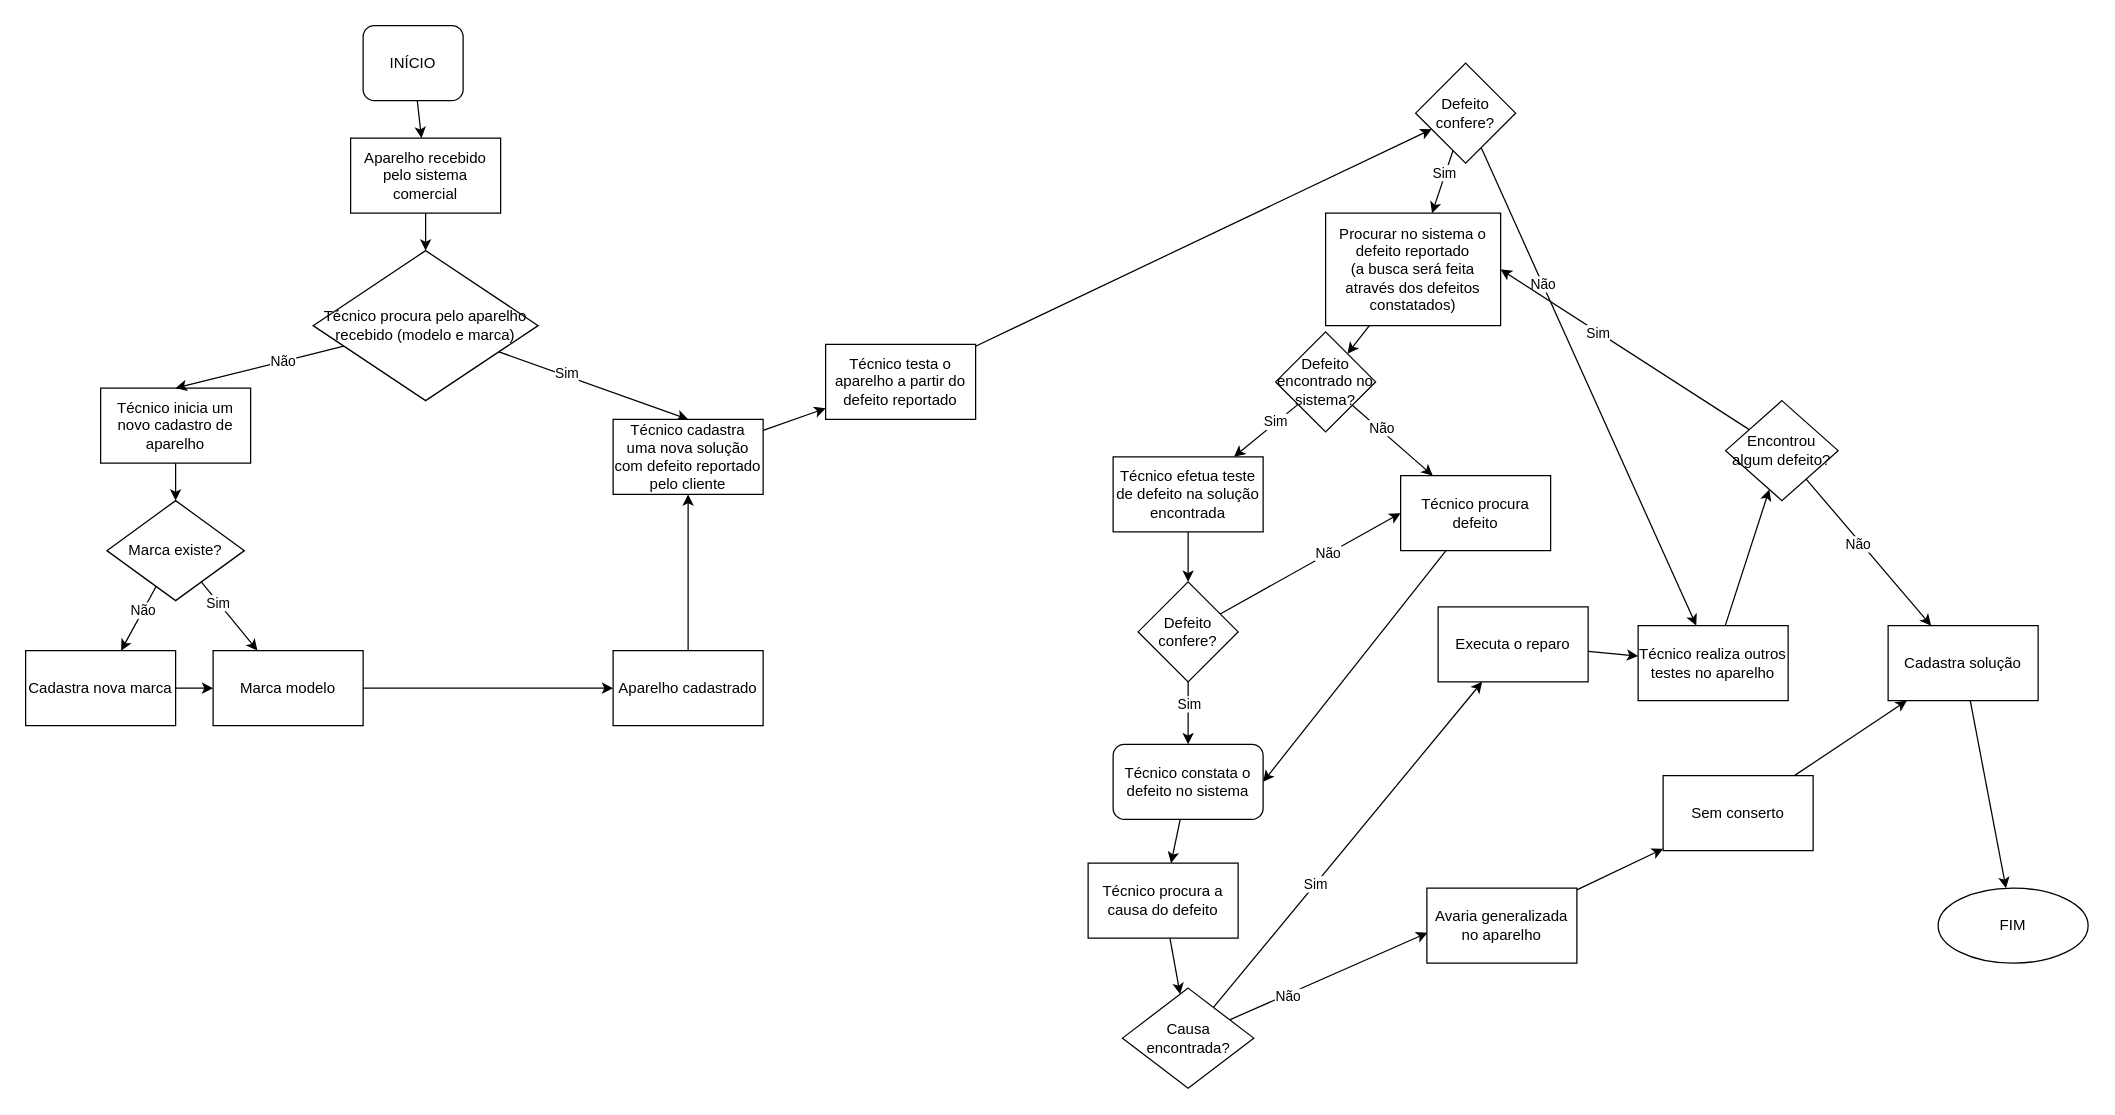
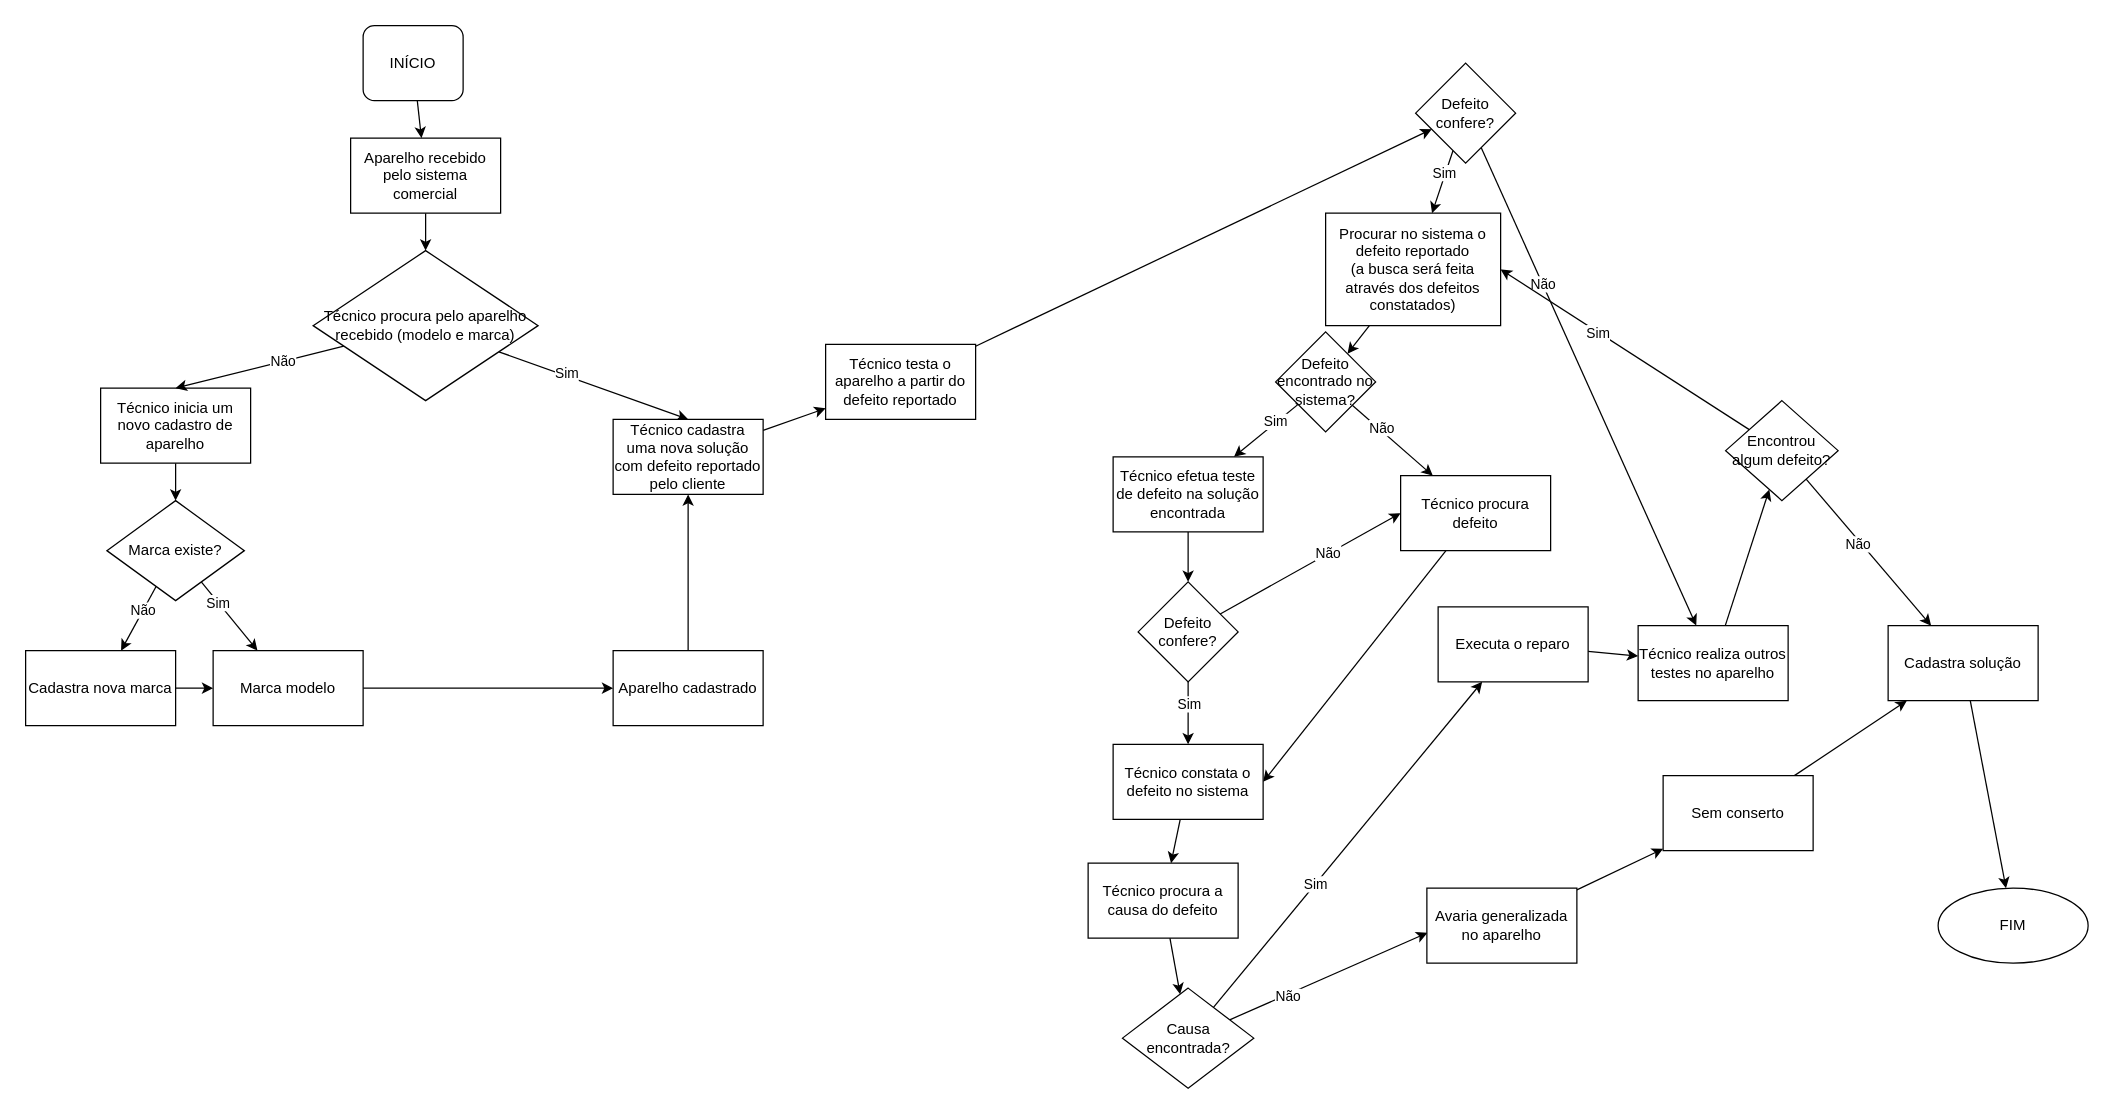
  <mxCell id="0" />
  <mxCell id="1" parent="0" />
  <mxCell id="2" value="" style="edgeStyle=none;html=1;" edge="1" parent="1" source="3" target="21"><mxGeometry relative="1" as="geometry" /></mxCell>
  <mxCell id="3" value="Aparelho recebido pelo sistema comercial" style="rounded=0;whiteSpace=wrap;html=1;" vertex="1" parent="1"><mxGeometry x="280" y="110" width="120" height="60" as="geometry" /></mxCell>
  <mxCell id="4" value="" style="edgeStyle=none;html=1;" edge="1" parent="1" source="5" target="38"><mxGeometry relative="1" as="geometry" /></mxCell>
  <mxCell id="5" value="Técnico inicia um novo cadastro de aparelho" style="rounded=0;whiteSpace=wrap;html=1;" vertex="1" parent="1"><mxGeometry x="80" y="310" width="120" height="60" as="geometry" /></mxCell>
  <mxCell id="6" value="" style="edgeStyle=none;html=1;" edge="1" parent="1" source="7" target="12"><mxGeometry relative="1" as="geometry" /></mxCell>
  <mxCell id="7" value="Técnico testa o aparelho a partir do defeito reportado" style="whiteSpace=wrap;html=1;rounded=0;" vertex="1" parent="1"><mxGeometry x="660" y="275" width="120" height="60" as="geometry" /></mxCell>
  <mxCell id="8" style="edgeStyle=none;html=1;" edge="1" parent="1" source="12" target="16"><mxGeometry relative="1" as="geometry"><mxPoint x="840" y="70" as="targetPoint" /></mxGeometry></mxCell>
  <mxCell id="9" value="Sim" style="edgeLabel;html=1;align=center;verticalAlign=middle;resizable=0;points=[];" vertex="1" connectable="0" parent="8"><mxGeometry x="-0.267" y="-1" relative="1" as="geometry"><mxPoint as="offset" /></mxGeometry></mxCell>
  <mxCell id="10" style="edgeStyle=none;html=1;" edge="1" parent="1" source="12" target="25"><mxGeometry relative="1" as="geometry" /></mxCell>
  <mxCell id="11" value="Não" style="edgeLabel;html=1;align=center;verticalAlign=middle;resizable=0;points=[];" vertex="1" connectable="0" parent="10"><mxGeometry x="-0.432" relative="1" as="geometry"><mxPoint as="offset" /></mxGeometry></mxCell>
  <mxCell id="12" value="Defeito confere?" style="rhombus;whiteSpace=wrap;html=1;rounded=0;" vertex="1" parent="1"><mxGeometry x="1132" y="50" width="80" height="80" as="geometry" /></mxCell>
  <mxCell id="13" style="edgeStyle=none;html=1;" edge="1" parent="1" source="14" target="3"><mxGeometry relative="1" as="geometry" /></mxCell>
  <mxCell id="14" value="INÍCIO" style="rounded=1;whiteSpace=wrap;html=1;" vertex="1" parent="1"><mxGeometry x="290" y="20" width="80" height="60" as="geometry" /></mxCell>
  <mxCell id="15" value="" style="edgeStyle=none;html=1;" edge="1" parent="1" source="16" target="49"><mxGeometry relative="1" as="geometry" /></mxCell>
  <mxCell id="16" value="Procurar no sistema o defeito reportado&lt;br&gt;(a busca será feita através dos defeitos constatados)&lt;br&gt;" style="rounded=0;whiteSpace=wrap;html=1;" vertex="1" parent="1"><mxGeometry x="1060" y="170" width="140" height="90" as="geometry" /></mxCell>
  <mxCell id="17" style="edgeStyle=none;html=1;entryX=0.5;entryY=0;entryDx=0;entryDy=0;" edge="1" parent="1" source="21" target="5"><mxGeometry relative="1" as="geometry"><mxPoint x="400" y="190" as="targetPoint" /></mxGeometry></mxCell>
  <mxCell id="18" value="Não" style="edgeLabel;html=1;align=center;verticalAlign=middle;resizable=0;points=[];" vertex="1" connectable="0" parent="17"><mxGeometry x="-0.264" relative="1" as="geometry"><mxPoint as="offset" /></mxGeometry></mxCell>
  <mxCell id="19" style="edgeStyle=none;html=1;entryX=0.5;entryY=0;entryDx=0;entryDy=0;" edge="1" parent="1" source="21" target="23"><mxGeometry relative="1" as="geometry" /></mxCell>
  <mxCell id="20" value="Sim" style="edgeLabel;html=1;align=center;verticalAlign=middle;resizable=0;points=[];" vertex="1" connectable="0" parent="19"><mxGeometry x="-0.307" y="2" relative="1" as="geometry"><mxPoint as="offset" /></mxGeometry></mxCell>
  <mxCell id="21" value="Técnico procura pelo aparelho recebido (modelo e marca)" style="rhombus;whiteSpace=wrap;html=1;" vertex="1" parent="1"><mxGeometry x="250" y="200" width="180" height="120" as="geometry" /></mxCell>
  <mxCell id="22" value="" style="edgeStyle=none;html=1;" edge="1" parent="1" source="23" target="7"><mxGeometry relative="1" as="geometry" /></mxCell>
  <mxCell id="23" value="Técnico cadastra uma nova solução&lt;br&gt;com defeito reportado&lt;br&gt;pelo cliente" style="rounded=0;whiteSpace=wrap;html=1;" vertex="1" parent="1"><mxGeometry x="490" y="335" width="120" height="60" as="geometry" /></mxCell>
  <mxCell id="24" value="" style="edgeStyle=none;html=1;" edge="1" parent="1" source="25" target="30"><mxGeometry relative="1" as="geometry" /></mxCell>
  <mxCell id="25" value="Técnico realiza outros testes no aparelho" style="rounded=0;whiteSpace=wrap;html=1;" vertex="1" parent="1"><mxGeometry x="1310" y="500" width="120" height="60" as="geometry" /></mxCell>
  <mxCell id="26" style="edgeStyle=none;html=1;" edge="1" parent="1" source="30" target="32"><mxGeometry relative="1" as="geometry" /></mxCell>
  <mxCell id="27" value="Não" style="edgeLabel;html=1;align=center;verticalAlign=middle;resizable=0;points=[];" vertex="1" connectable="0" parent="26"><mxGeometry x="-0.145" y="-2" relative="1" as="geometry"><mxPoint as="offset" /></mxGeometry></mxCell>
  <mxCell id="28" style="edgeStyle=none;html=1;entryX=1;entryY=0.5;entryDx=0;entryDy=0;" edge="1" parent="1" source="30" target="16"><mxGeometry relative="1" as="geometry" /></mxCell>
  <mxCell id="29" value="Sim" style="edgeLabel;html=1;align=center;verticalAlign=middle;resizable=0;points=[];" vertex="1" connectable="0" parent="28"><mxGeometry x="0.219" relative="1" as="geometry"><mxPoint as="offset" /></mxGeometry></mxCell>
  <mxCell id="30" value="Encontrou algum defeito?" style="rhombus;whiteSpace=wrap;html=1;" vertex="1" parent="1"><mxGeometry x="1380" y="320" width="90" height="80" as="geometry" /></mxCell>
  <mxCell id="31" value="" style="edgeStyle=none;html=1;" edge="1" parent="1" source="32" target="33"><mxGeometry relative="1" as="geometry" /></mxCell>
  <mxCell id="32" value="Cadastra solução" style="rounded=0;whiteSpace=wrap;html=1;" vertex="1" parent="1"><mxGeometry x="1510" y="500" width="120" height="60" as="geometry" /></mxCell>
  <mxCell id="33" value="FIM" style="ellipse;whiteSpace=wrap;html=1;rounded=0;" vertex="1" parent="1"><mxGeometry x="1550" y="710" width="120" height="60" as="geometry" /></mxCell>
  <mxCell id="34" value="" style="edgeStyle=none;html=1;" edge="1" parent="1" source="38" target="40"><mxGeometry relative="1" as="geometry" /></mxCell>
  <mxCell id="35" value="Não" style="edgeLabel;html=1;align=center;verticalAlign=middle;resizable=0;points=[];" vertex="1" connectable="0" parent="34"><mxGeometry x="-0.262" relative="1" as="geometry"><mxPoint as="offset" /></mxGeometry></mxCell>
  <mxCell id="36" value="" style="edgeStyle=none;html=1;" edge="1" parent="1" source="38" target="42"><mxGeometry relative="1" as="geometry" /></mxCell>
  <mxCell id="37" value="Sim" style="edgeLabel;html=1;align=center;verticalAlign=middle;resizable=0;points=[];" vertex="1" connectable="0" parent="36"><mxGeometry x="-0.403" y="-1" relative="1" as="geometry"><mxPoint as="offset" /></mxGeometry></mxCell>
  <mxCell id="38" value="Marca existe?" style="rhombus;whiteSpace=wrap;html=1;" vertex="1" parent="1"><mxGeometry x="85" y="400" width="110" height="80" as="geometry" /></mxCell>
  <mxCell id="39" style="edgeStyle=none;html=1;" edge="1" parent="1" source="40" target="42"><mxGeometry relative="1" as="geometry" /></mxCell>
  <mxCell id="40" value="Cadastra nova marca" style="whiteSpace=wrap;html=1;" vertex="1" parent="1"><mxGeometry y="520" width="120" height="60" as="geometry" x="20" /></mxCell>
  <mxCell id="41" style="edgeStyle=none;html=1;exitX=1;exitY=0.5;exitDx=0;exitDy=0;entryX=0;entryY=0.5;entryDx=0;entryDy=0;" edge="1" parent="1" source="42" target="44"><mxGeometry relative="1" as="geometry" /></mxCell>
  <mxCell id="42" value="Marca modelo" style="whiteSpace=wrap;html=1;" vertex="1" parent="1"><mxGeometry x="170" y="520" width="120" height="60" as="geometry" /></mxCell>
  <mxCell id="43" style="edgeStyle=none;html=1;" edge="1" parent="1" source="44" target="23"><mxGeometry relative="1" as="geometry" /></mxCell>
  <mxCell id="44" value="Aparelho cadastrado" style="whiteSpace=wrap;html=1;" vertex="1" parent="1"><mxGeometry x="490" y="520" width="120" height="60" as="geometry" /></mxCell>
  <mxCell id="45" style="edgeStyle=none;html=1;" edge="1" parent="1" source="49" target="51"><mxGeometry relative="1" as="geometry"><mxPoint x="700" y="680" as="targetPoint" /></mxGeometry></mxCell>
  <mxCell id="46" value="Sim" style="edgeLabel;html=1;align=center;verticalAlign=middle;resizable=0;points=[];" vertex="1" connectable="0" parent="45"><mxGeometry x="-0.293" y="-1" relative="1" as="geometry"><mxPoint as="offset" /></mxGeometry></mxCell>
  <mxCell id="47" value="" style="edgeStyle=none;html=1;" edge="1" parent="1" source="49" target="53"><mxGeometry relative="1" as="geometry" /></mxCell>
  <mxCell id="48" value="Não" style="edgeLabel;html=1;align=center;verticalAlign=middle;resizable=0;points=[];" vertex="1" connectable="0" parent="47"><mxGeometry x="-0.323" y="2" relative="1" as="geometry"><mxPoint as="offset" /></mxGeometry></mxCell>
  <mxCell id="49" value="Defeito encontrado no sistema?" style="rhombus;whiteSpace=wrap;html=1;rounded=0;" vertex="1" parent="1"><mxGeometry x="1020" y="265" width="80" height="80" as="geometry" /></mxCell>
  <mxCell id="50" value="" style="edgeStyle=none;html=1;" edge="1" parent="1" source="51" target="58"><mxGeometry relative="1" as="geometry" /></mxCell>
  <mxCell id="51" value="Técnico efetua teste de defeito na solução encontrada" style="rounded=0;whiteSpace=wrap;html=1;" vertex="1" parent="1"><mxGeometry x="890" y="365" width="120" height="60" as="geometry" /></mxCell>
  <mxCell id="52" style="edgeStyle=none;html=1;entryX=1;entryY=0.5;entryDx=0;entryDy=0;" edge="1" parent="1" source="53" target="60"><mxGeometry relative="1" as="geometry" /></mxCell>
  <mxCell id="53" value="Técnico procura defeito" style="whiteSpace=wrap;html=1;rounded=0;" vertex="1" parent="1"><mxGeometry x="1120" y="380" width="120" height="60" as="geometry" /></mxCell>
  <mxCell id="54" style="edgeStyle=none;html=1;entryX=0;entryY=0.5;entryDx=0;entryDy=0;" edge="1" parent="1" source="58" target="53"><mxGeometry relative="1" as="geometry" /></mxCell>
  <mxCell id="55" value="Não" style="edgeLabel;html=1;align=center;verticalAlign=middle;resizable=0;points=[];" vertex="1" connectable="0" parent="54"><mxGeometry x="0.202" y="2" relative="1" as="geometry"><mxPoint y="1" as="offset" /></mxGeometry></mxCell>
  <mxCell id="56" value="" style="edgeStyle=none;html=1;" edge="1" parent="1" source="58" target="60"><mxGeometry relative="1" as="geometry" /></mxCell>
  <mxCell id="57" value="Sim" style="edgeLabel;html=1;align=center;verticalAlign=middle;resizable=0;points=[];" vertex="1" connectable="0" parent="56"><mxGeometry x="-0.319" relative="1" as="geometry"><mxPoint as="offset" /></mxGeometry></mxCell>
  <mxCell id="58" value="Defeito confere?" style="rhombus;whiteSpace=wrap;html=1;rounded=0;" vertex="1" parent="1"><mxGeometry x="910" y="465" width="80" height="80" as="geometry" /></mxCell>
  <mxCell id="59" value="" style="edgeStyle=none;html=1;" edge="1" parent="1" source="60" target="62"><mxGeometry relative="1" as="geometry" /></mxCell>
- <mxCell id="60" value="Técnico constata o defeito no sistema" style="whiteSpace=wrap;html=1;rounded=1;" vertex="1" parent="1"><mxGeometry x="890" y="595" width="120" height="60" as="geometry" /></mxCell>
+ <mxCell id="60" value="Técnico constata o defeito no sistema" style="whiteSpace=wrap;html=1;rounded=0;" vertex="1" parent="1"><mxGeometry x="890" y="595" width="120" height="60" as="geometry" /></mxCell>
  <mxCell id="61" value="" style="edgeStyle=none;html=1;" edge="1" parent="1" source="62" target="67"><mxGeometry relative="1" as="geometry" /></mxCell>
  <mxCell id="62" value="Técnico procura a causa do defeito" style="whiteSpace=wrap;html=1;rounded=0;" vertex="1" parent="1"><mxGeometry x="870" y="690" width="120" height="60" as="geometry" /></mxCell>
  <mxCell id="63" value="" style="edgeStyle=none;html=1;entryX=0.004;entryY=0.595;entryDx=0;entryDy=0;entryPerimeter=0;" edge="1" parent="1" source="67" target="69"><mxGeometry relative="1" as="geometry" /></mxCell>
  <mxCell id="64" value="Não" style="edgeLabel;html=1;align=center;verticalAlign=middle;resizable=0;points=[];" vertex="1" connectable="0" parent="63"><mxGeometry x="-0.425" y="-1" relative="1" as="geometry"><mxPoint as="offset" /></mxGeometry></mxCell>
  <mxCell id="65" value="" style="edgeStyle=none;html=1;" edge="1" parent="1" source="67" target="73"><mxGeometry relative="1" as="geometry" /></mxCell>
  <mxCell id="66" value="Sim" style="edgeLabel;html=1;align=center;verticalAlign=middle;resizable=0;points=[];" vertex="1" connectable="0" parent="65"><mxGeometry x="-0.242" relative="1" as="geometry"><mxPoint as="offset" /></mxGeometry></mxCell>
  <mxCell id="67" value="Causa encontrada?" style="rhombus;whiteSpace=wrap;html=1;rounded=0;" vertex="1" parent="1"><mxGeometry x="897.5" y="790" width="105" height="80" as="geometry" /></mxCell>
  <mxCell id="68" value="" style="edgeStyle=none;html=1;" edge="1" parent="1" source="69" target="71"><mxGeometry relative="1" as="geometry" /></mxCell>
  <mxCell id="69" value="Avaria generalizada no aparelho" style="whiteSpace=wrap;html=1;rounded=0;" vertex="1" parent="1"><mxGeometry x="1141" y="710" width="120" height="60" as="geometry" /></mxCell>
  <mxCell id="70" style="edgeStyle=none;html=1;" edge="1" parent="1" source="71" target="32"><mxGeometry relative="1" as="geometry" /></mxCell>
  <mxCell id="71" value="Sem conserto" style="whiteSpace=wrap;html=1;rounded=0;" vertex="1" parent="1"><mxGeometry x="1330" y="620" width="120" height="60" as="geometry" /></mxCell>
  <mxCell id="72" style="edgeStyle=none;html=1;" edge="1" parent="1" source="73" target="25"><mxGeometry relative="1" as="geometry" /></mxCell>
  <mxCell id="73" value="Executa o reparo" style="whiteSpace=wrap;html=1;rounded=0;" vertex="1" parent="1"><mxGeometry x="1150" y="485" width="120" height="60" as="geometry" /></mxCell>
